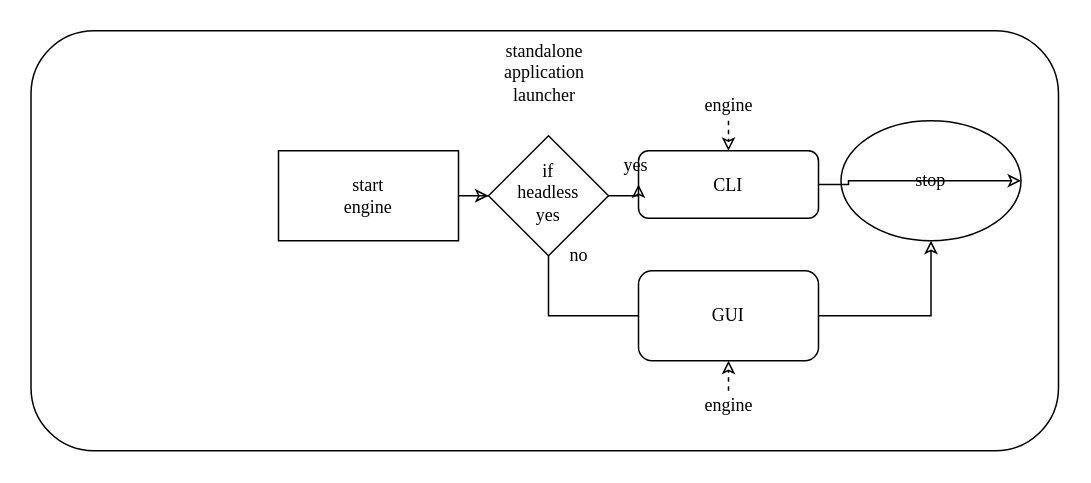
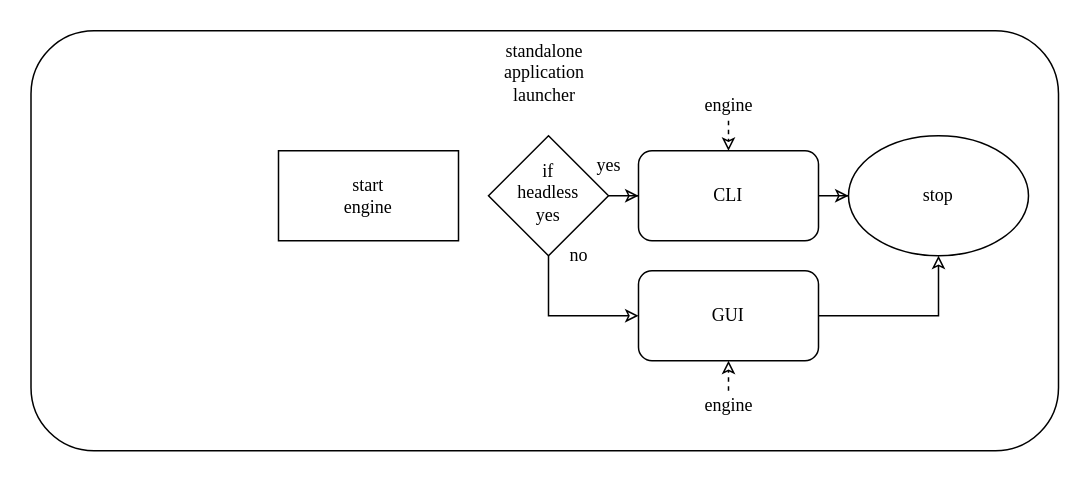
  <mxCell id="0" />
  <mxCell id="1" parent="0" />
  <mxCell id="2" value="&lt;div&gt;standalone&lt;/div&gt;&lt;div&gt;application&lt;/div&gt;&lt;div&gt;launcher&lt;/div&gt;" style="rounded=1;whiteSpace=wrap;html=1;fontFamily=Jetbrains Mono;fillColor=none;align=center;verticalAlign=top;spacingLeft=0;spacingTop=0;fontSize=12;fontColor=light-dark(#000000,#FFFFFF);fillOpacity=0;" vertex="1" parent="1"><mxGeometry x="20" y="20" width="685" height="280" as="geometry" /></mxCell>
  <mxCell id="3" value="&lt;div&gt;yes&lt;/div&gt;" style="edgeStyle=orthogonalEdgeStyle;rounded=0;orthogonalLoop=1;jettySize=auto;html=1;fontFamily=Jetbrains Mono;fontSize=12;fontColor=light-dark(#000000,#FFFFFF);fillOpacity=0;" edge="1" parent="1" source="5" target="13"><mxGeometry x="0.333" y="20" relative="1" as="geometry"><mxPoint as="offset" /></mxGeometry></mxCell>
- <mxCell id="4" value="&lt;div&gt;no&lt;/div&gt;" style="edgeStyle=orthogonalEdgeStyle;rounded=0;orthogonalLoop=1;jettySize=auto;html=1;entryX=0;entryY=0.5;entryDx=0;entryDy=0;fontFamily=Jetbrains Mono;fontSize=12;fontColor=light-dark(#000000,#FFFFFF);fillOpacity=0;endArrow=none;" edge="1" parent="1" source="5" target="14"><mxGeometry x="-1" y="20" relative="1" as="geometry"><Array as="points"><mxPoint x="365" y="210" /></Array><mxPoint as="offset" /></mxGeometry></mxCell>
+ <mxCell id="4" value="&lt;div&gt;no&lt;/div&gt;" style="edgeStyle=orthogonalEdgeStyle;rounded=0;orthogonalLoop=1;jettySize=auto;html=1;entryX=0;entryY=0.5;entryDx=0;entryDy=0;fontFamily=Jetbrains Mono;fontSize=12;fontColor=light-dark(#000000,#FFFFFF);fillOpacity=0;" edge="1" parent="1" source="5" target="14"><mxGeometry x="-1" y="20" relative="1" as="geometry"><Array as="points"><mxPoint x="365" y="210" /></Array><mxPoint as="offset" /></mxGeometry></mxCell>
  <mxCell id="5" value="&lt;div&gt;if&lt;/div&gt;&lt;div&gt;headless&lt;/div&gt;&lt;div&gt;yes&lt;/div&gt;&lt;div&gt;&lt;br&gt;&lt;/div&gt;" style="rhombus;whiteSpace=wrap;html=1;fontFamily=Jetbrains Mono;fontSize=12;fontColor=light-dark(#000000,#FFFFFF);fillOpacity=0;align=center;verticalAlign=middle;spacingTop=10;" vertex="1" parent="1"><mxGeometry x="325" y="90" width="80" height="80" as="geometry" /></mxCell>
  <mxCell id="6" value="" style="edgeStyle=orthogonalEdgeStyle;rounded=0;orthogonalLoop=1;jettySize=auto;html=1;fontFamily=Jetbrains Mono;fontSize=12;fontColor=light-dark(#000000,#FFFFFF);fillOpacity=0;" edge="1" parent="1" source="14" target="7"><mxGeometry relative="1" as="geometry" /></mxCell>
- <mxCell id="7" value="stop" style="ellipse;whiteSpace=wrap;html=1;fontFamily=Jetbrains Mono;fontSize=12;fontColor=light-dark(#000000,#FFFFFF);fillOpacity=0;" vertex="1" parent="1"><mxGeometry x="560" y="80" width="120" height="80" as="geometry" /></mxCell>
- <mxCell id="8" value="" style="edgeStyle=orthogonalEdgeStyle;rounded=0;orthogonalLoop=1;jettySize=auto;html=1;fontFamily=Jetbrains Mono;fontSize=12;fontColor=light-dark(#000000,#FFFFFF);fillOpacity=0;" edge="1" parent="1" source="9" target="5"><mxGeometry relative="1" as="geometry" /></mxCell>
+ <mxCell id="7" value="stop" style="ellipse;whiteSpace=wrap;html=1;fontFamily=Jetbrains Mono;fontSize=12;fontColor=light-dark(#000000,#FFFFFF);fillOpacity=0;" vertex="1" parent="1"><mxGeometry x="565" y="90" width="120" height="80" as="geometry" /></mxCell>
  <mxCell id="9" value="&lt;div&gt;start&lt;/div&gt;&lt;div&gt;engine&lt;/div&gt;" style="rounded=0;whiteSpace=wrap;html=1;fontFamily=Jetbrains Mono;fontSize=12;fontColor=light-dark(#000000,#FFFFFF);fillOpacity=0;" vertex="1" parent="1"><mxGeometry x="185" y="100" width="120" height="60" as="geometry" /></mxCell>
  <mxCell id="10" value="engine" style="endArrow=classic;html=1;rounded=0;entryX=0.5;entryY=1;entryDx=0;entryDy=0;fontFamily=Jetbrains Mono;dashed=1;fontSize=12;fontColor=light-dark(#000000,#FFFFFF);fillOpacity=0;" edge="1" parent="1" target="14"><mxGeometry x="-1" y="-10" width="50" height="50" relative="1" as="geometry"><mxPoint x="485" y="260" as="sourcePoint" /><mxPoint x="595" y="-70" as="targetPoint" /><mxPoint x="-10" y="10" as="offset" /></mxGeometry></mxCell>
  <mxCell id="11" value="engine" style="endArrow=classic;html=1;rounded=0;entryX=0.5;entryY=0;entryDx=0;entryDy=0;fontFamily=Jetbrains Mono;dashed=1;fontSize=12;fontColor=light-dark(#000000,#FFFFFF);fillOpacity=0;" edge="1" parent="1" target="13"><mxGeometry x="-1" y="-10" width="50" height="50" relative="1" as="geometry"><mxPoint x="485" y="80" as="sourcePoint" /><mxPoint x="595" y="-70" as="targetPoint" /><mxPoint x="10" y="-10" as="offset" /></mxGeometry></mxCell>
  <mxCell id="12" value="" style="edgeStyle=orthogonalEdgeStyle;rounded=0;orthogonalLoop=1;jettySize=auto;html=1;fontFamily=Jetbrains Mono;fontSize=12;fontColor=light-dark(#000000,#FFFFFF);fillOpacity=0;" edge="1" parent="1" source="13" target="7"><mxGeometry relative="1" as="geometry" /></mxCell>
- <mxCell id="13" value="CLI" style="rounded=1;whiteSpace=wrap;html=1;fontFamily=Jetbrains Mono;fontSize=12;fontColor=light-dark(#000000,#FFFFFF);fillOpacity=0;" vertex="1" parent="1"><mxGeometry x="425" y="100" width="120" height="45" as="geometry" /></mxCell>
+ <mxCell id="13" value="CLI" style="rounded=1;whiteSpace=wrap;html=1;fontFamily=Jetbrains Mono;fontSize=12;fontColor=light-dark(#000000,#FFFFFF);fillOpacity=0;" vertex="1" parent="1"><mxGeometry x="425" y="100" width="120" height="60" as="geometry" /></mxCell>
  <mxCell id="14" value="GUI" style="rounded=1;whiteSpace=wrap;html=1;fontFamily=Jetbrains Mono;fontSize=12;fontColor=light-dark(#000000,#FFFFFF);fillOpacity=0;" vertex="1" parent="1"><mxGeometry x="425" y="180" width="120" height="60" as="geometry" /></mxCell>
